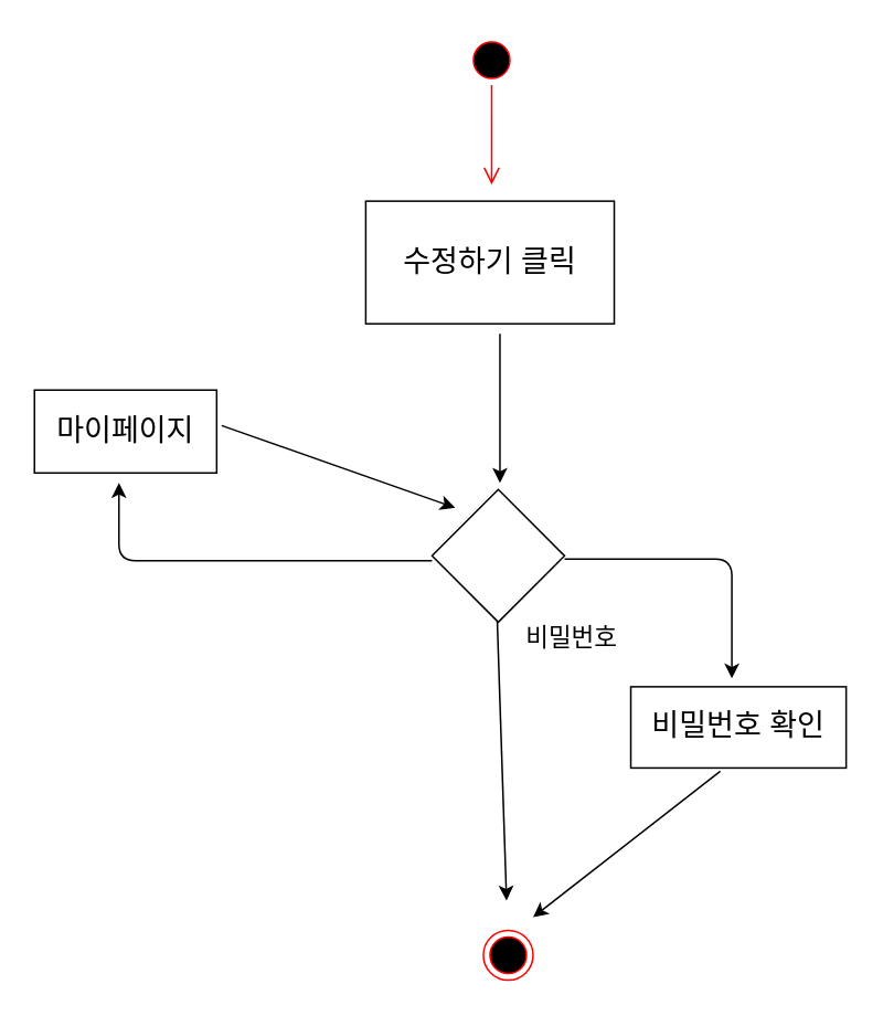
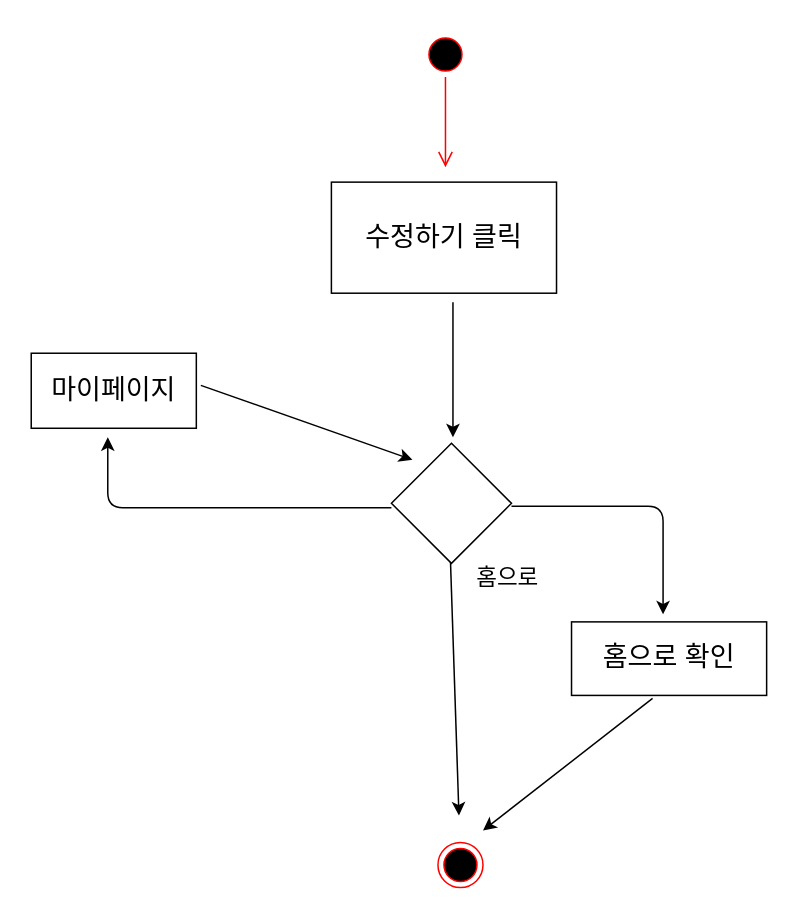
  <mxCell id="0" />
  <mxCell id="1" parent="0" />
  <mxCell id="2" value="" style="ellipse;html=1;shape=endState;fillColor=#000000;strokeColor=#ff0000;" vertex="1" parent="1"><mxGeometry x="291.286" y="560.857" width="30" height="30" as="geometry" /></mxCell>
  <mxCell id="3" value="" style="endArrow=classic;html=1;" edge="1" parent="1"><mxGeometry width="50" height="50" relative="1" as="geometry"><mxPoint x="301.286" y="200.857" as="sourcePoint" /><mxPoint x="301.286" y="290.857" as="targetPoint" /></mxGeometry></mxCell>
  <mxCell id="4" value="" style="endArrow=classic;html=1;" edge="1" parent="1"><mxGeometry width="50" height="50" relative="1" as="geometry"><mxPoint x="299.576" y="371.857" as="sourcePoint" /><mxPoint x="305.286" y="542.857" as="targetPoint" /></mxGeometry></mxCell>
  <mxCell id="5" value="" style="endArrow=classic;html=1;" edge="1" parent="1"><mxGeometry width="50" height="50" relative="1" as="geometry"><mxPoint x="434.286" y="464.857" as="sourcePoint" /><mxPoint x="321.286" y="552.857" as="targetPoint" /></mxGeometry></mxCell>
  <mxCell id="6" value="" style="endArrow=classic;html=1;" edge="1" parent="1"><mxGeometry width="50" height="50" relative="1" as="geometry"><mxPoint x="133.286" y="256.267" as="sourcePoint" /><mxPoint x="274.286" y="305.857" as="targetPoint" /></mxGeometry></mxCell>
  <mxCell id="7" value="" style="ellipse;html=1;shape=startState;fillColor=#000000;strokeColor=#ff0000;" vertex="1" parent="1"><mxGeometry x="281.286" y="20.857" width="30" height="30" as="geometry" /></mxCell>
  <mxCell id="8" value="" style="edgeStyle=orthogonalEdgeStyle;html=1;verticalAlign=bottom;endArrow=open;endSize=8;strokeColor=#ff0000;" edge="1" parent="1" source="7"><mxGeometry relative="1" as="geometry"><mxPoint x="296.286" y="110.857" as="targetPoint" /></mxGeometry></mxCell>
  <mxCell id="9" value="&lt;font style=&quot;font-size: 18px&quot;&gt;수정하기 클릭&lt;/font&gt;" style="html=1;" vertex="1" parent="1"><mxGeometry x="220.286" y="120.857" width="150" height="74" as="geometry" /></mxCell>
  <mxCell id="10" value="" style="rhombus;whiteSpace=wrap;html=1;" vertex="1" parent="1"><mxGeometry x="260.286" y="294.857" width="80" height="80" as="geometry" /></mxCell>
  <mxCell id="11" value="" style="endArrow=classic;html=1;exitX=0;exitY=0.5;exitDx=0;exitDy=0;" edge="1" parent="1"><mxGeometry width="50" height="50" relative="1" as="geometry"><mxPoint x="260.286" y="337.857" as="sourcePoint" /><mxPoint x="71.286" y="290.857" as="targetPoint" /><Array as="points"><mxPoint x="71.286" y="337.857" /></Array></mxGeometry></mxCell>
  <mxCell id="12" value="&lt;span style=&quot;font-size: 18px&quot;&gt;마이페이지&lt;/span&gt;" style="html=1;" vertex="1" parent="1"><mxGeometry x="20.286" y="234.857" width="110" height="50" as="geometry" /></mxCell>
- <mxCell id="13" value="비밀번호" style="text;strokeColor=none;fillColor=none;align=left;verticalAlign=top;spacingLeft=4;spacingRight=4;overflow=hidden;rotatable=0;points=[[0,0.5],[1,0.5]];portConstraint=eastwest;fontSize=15;" vertex="1" parent="1"><mxGeometry x="311.286" y="368.857" width="71" height="37" as="geometry" /></mxCell>
+ <mxCell id="13" value="홈으로" style="text;strokeColor=none;fillColor=none;align=left;verticalAlign=top;spacingLeft=4;spacingRight=4;overflow=hidden;rotatable=0;points=[[0,0.5],[1,0.5]];portConstraint=eastwest;fontSize=15;" vertex="1" parent="1"><mxGeometry x="311.286" y="368.857" width="71" height="37" as="geometry" /></mxCell>
  <mxCell id="14" value="" style="endArrow=classic;html=1;" edge="1" parent="1"><mxGeometry width="50" height="50" relative="1" as="geometry"><mxPoint x="340.286" y="336.857" as="sourcePoint" /><mxPoint x="441.286" y="408.857" as="targetPoint" /><Array as="points"><mxPoint x="441.286" y="336.857" /></Array></mxGeometry></mxCell>
- <mxCell id="15" value="&lt;span style=&quot;font-size: 18px&quot;&gt;비밀번호 확인&lt;/span&gt;" style="html=1;" vertex="1" parent="1"><mxGeometry x="380.286" y="413.857" width="130" height="49" as="geometry" /></mxCell>
+ <mxCell id="15" value="&lt;span style=&quot;font-size: 18px&quot;&gt;홈으로 확인&lt;/span&gt;" style="html=1;" vertex="1" parent="1"><mxGeometry x="380.286" y="413.857" width="130" height="49" as="geometry" /></mxCell>
